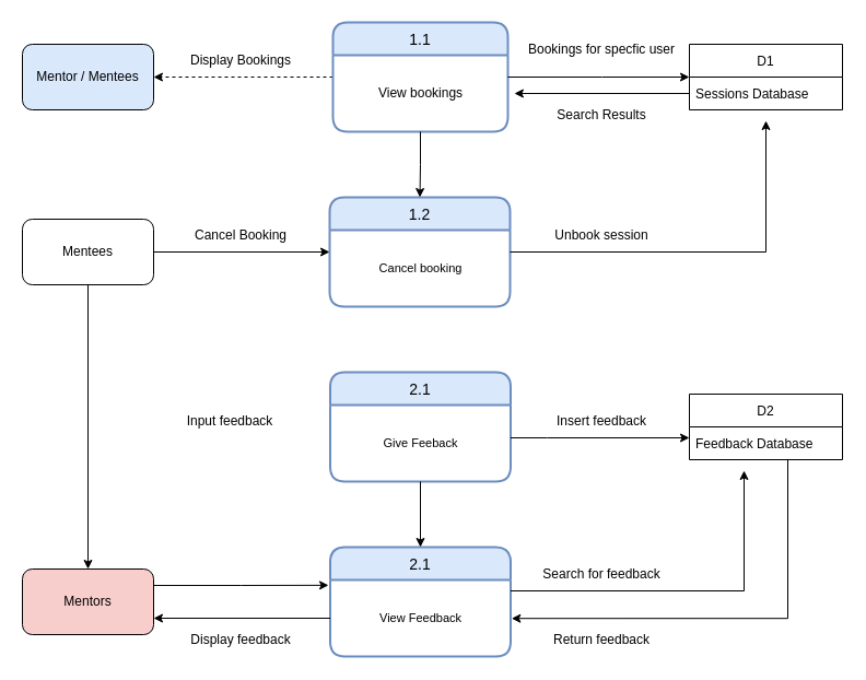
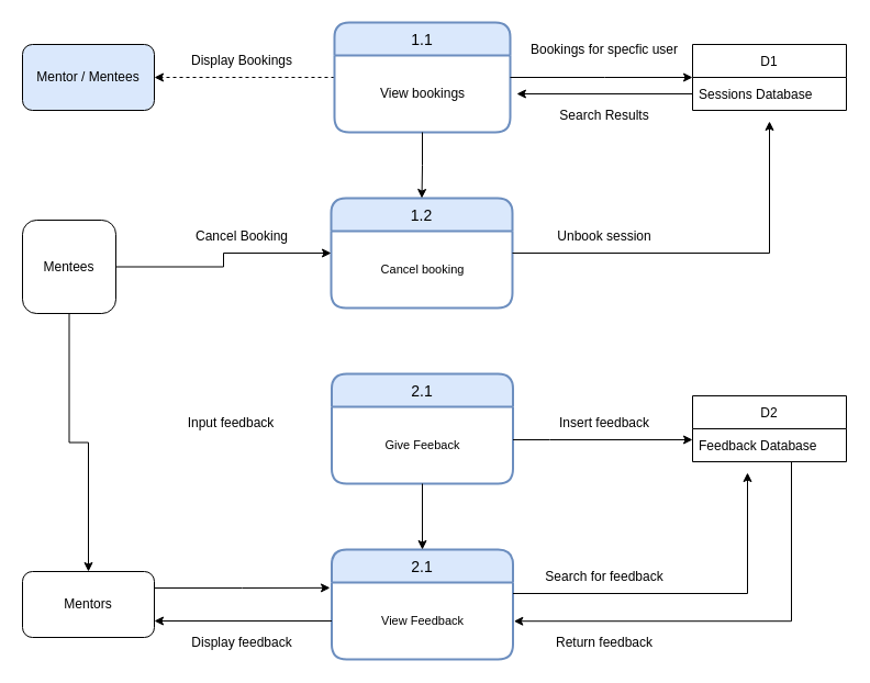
  <mxCell id="0" />
  <mxCell id="1" parent="0" />
  <mxCell id="2" style="edgeStyle=orthogonalEdgeStyle;rounded=0;orthogonalLoop=1;jettySize=auto;html=1;exitX=0;exitY=0.5;exitDx=0;exitDy=0;entryX=1;entryY=0.5;entryDx=0;entryDy=0;dashed=1;" parent="1" source="3" target="6" edge="1"><mxGeometry relative="1" as="geometry" /></mxCell>
  <mxCell id="3" value="1.1" style="swimlane;childLayout=stackLayout;horizontal=1;startSize=30;horizontalStack=0;rounded=1;fontSize=14;fontStyle=0;strokeWidth=2;resizeParent=0;resizeLast=1;shadow=0;dashed=0;align=center;fillColor=#dae8fc;strokeColor=#6c8ebf;" parent="1" vertex="1"><mxGeometry x="304" y="20" width="160" height="100" as="geometry" /></mxCell>
  <mxCell id="4" value="View bookings" style="text;html=1;align=center;verticalAlign=middle;resizable=0;points=[];autosize=1;strokeColor=none;fillColor=none;" parent="3" vertex="1"><mxGeometry y="30" width="160" height="70" as="geometry" /></mxCell>
  <mxCell id="5" style="edgeStyle=orthogonalEdgeStyle;rounded=0;orthogonalLoop=1;jettySize=auto;html=1;exitX=1;exitY=0.75;exitDx=0;exitDy=0;entryX=1;entryY=0.75;entryDx=0;entryDy=0;" parent="1" source="6" target="6" edge="1"><mxGeometry relative="1" as="geometry"><mxPoint x="300" y="84.833" as="targetPoint" /></mxGeometry></mxCell>
  <mxCell id="6" value="Mentor / Mentees" style="rounded=1;whiteSpace=wrap;html=1;fillColor=#dae8fc;" parent="1" vertex="1"><mxGeometry x="20" y="40" width="120" height="60" as="geometry" /></mxCell>
  <mxCell id="7" value="1.2" style="swimlane;childLayout=stackLayout;horizontal=1;startSize=30;horizontalStack=0;rounded=1;fontSize=14;fontStyle=0;strokeWidth=2;resizeParent=0;resizeLast=1;shadow=0;dashed=0;align=center;fillColor=#dae8fc;strokeColor=#6c8ebf;" parent="1" vertex="1"><mxGeometry x="301" y="180" width="165" height="100" as="geometry" /></mxCell>
  <mxCell id="8" value="&lt;font style=&quot;font-size: 11px&quot;&gt;Cancel booking&lt;/font&gt;" style="text;html=1;align=center;verticalAlign=middle;resizable=0;points=[];autosize=1;strokeColor=none;fillColor=none;" parent="7" vertex="1"><mxGeometry y="30" width="165" height="70" as="geometry" /></mxCell>
  <mxCell id="9" value="D1" style="swimlane;fontStyle=0;childLayout=stackLayout;horizontal=1;startSize=30;horizontalStack=0;resizeParent=1;resizeParentMax=0;resizeLast=0;collapsible=1;marginBottom=0;" parent="1" vertex="1"><mxGeometry x="630" y="40" width="140" height="60" as="geometry" /></mxCell>
  <mxCell id="10" value="Sessions Database" style="text;strokeColor=none;fillColor=none;align=left;verticalAlign=middle;spacingLeft=4;spacingRight=4;overflow=hidden;points=[[0,0.5],[1,0.5]];portConstraint=eastwest;rotatable=0;" parent="9" vertex="1"><mxGeometry y="30" width="140" height="30" as="geometry" /></mxCell>
  <mxCell id="11" value="Display Bookings" style="text;html=1;strokeColor=none;fillColor=none;align=center;verticalAlign=middle;whiteSpace=wrap;rounded=0;" parent="1" vertex="1"><mxGeometry x="170" y="40" width="100" height="30" as="geometry" /></mxCell>
  <mxCell id="12" value="Bookings for specfic user" style="text;html=1;strokeColor=none;fillColor=none;align=center;verticalAlign=middle;whiteSpace=wrap;rounded=0;" parent="1" vertex="1"><mxGeometry x="480" y="30" width="140" height="30" as="geometry" /></mxCell>
  <mxCell id="13" style="edgeStyle=orthogonalEdgeStyle;rounded=0;orthogonalLoop=1;jettySize=auto;html=1;startArrow=none;startFill=0;endArrow=classic;endFill=1;" parent="1" source="4" target="7" edge="1"><mxGeometry relative="1" as="geometry" /></mxCell>
  <mxCell id="14" style="edgeStyle=orthogonalEdgeStyle;rounded=0;orthogonalLoop=1;jettySize=auto;html=1;entryX=0;entryY=0.5;entryDx=0;entryDy=0;" parent="1" source="4" target="9" edge="1"><mxGeometry relative="1" as="geometry"><mxPoint x="610" y="85" as="targetPoint" /><Array as="points"><mxPoint x="550" y="70" /><mxPoint x="550" y="70" /></Array></mxGeometry></mxCell>
  <mxCell id="15" style="edgeStyle=orthogonalEdgeStyle;rounded=0;orthogonalLoop=1;jettySize=auto;html=1;entryX=1.037;entryY=0.5;entryDx=0;entryDy=0;entryPerimeter=0;" parent="1" source="10" target="4" edge="1"><mxGeometry relative="1" as="geometry" /></mxCell>
  <mxCell id="16" value="Search Results" style="text;html=1;strokeColor=none;fillColor=none;align=center;verticalAlign=middle;whiteSpace=wrap;rounded=0;" parent="1" vertex="1"><mxGeometry x="500" y="90" width="100" height="30" as="geometry" /></mxCell>
  <mxCell id="17" style="edgeStyle=orthogonalEdgeStyle;rounded=0;orthogonalLoop=1;jettySize=auto;html=1;entryX=0;entryY=0.5;entryDx=0;entryDy=0;" parent="1" source="19" target="7" edge="1"><mxGeometry relative="1" as="geometry" /></mxCell>
  <mxCell id="18" style="edgeStyle=orthogonalEdgeStyle;rounded=0;orthogonalLoop=1;jettySize=auto;html=1;exitX=0.5;exitY=1;exitDx=0;exitDy=0;" parent="1" source="19" target="30" edge="1"><mxGeometry relative="1" as="geometry" /></mxCell>
- <mxCell id="19" value="Mentees" style="rounded=1;whiteSpace=wrap;html=1;" parent="1" vertex="1"><mxGeometry x="20" y="200" width="120" height="60" as="geometry" /></mxCell>
+ <mxCell id="19" value="Mentees" style="rounded=1;whiteSpace=wrap;html=1;" parent="1" vertex="1"><mxGeometry x="20" y="200" width="85" height="85" as="geometry" /></mxCell>
  <mxCell id="20" value="2.1" style="swimlane;childLayout=stackLayout;horizontal=1;startSize=30;horizontalStack=0;rounded=1;fontSize=14;fontStyle=0;strokeWidth=2;resizeParent=0;resizeLast=1;shadow=0;dashed=0;align=center;fillColor=#dae8fc;strokeColor=#6c8ebf;" parent="1" vertex="1"><mxGeometry x="301.5" y="340" width="165" height="100" as="geometry" /></mxCell>
  <mxCell id="21" value="&lt;font style=&quot;font-size: 11px&quot;&gt;Give Feeback&lt;/font&gt;" style="text;html=1;align=center;verticalAlign=middle;resizable=0;points=[];autosize=1;strokeColor=none;fillColor=none;" parent="20" vertex="1"><mxGeometry y="30" width="165" height="70" as="geometry" /></mxCell>
  <mxCell id="22" value="D2" style="swimlane;fontStyle=0;childLayout=stackLayout;horizontal=1;startSize=30;horizontalStack=0;resizeParent=1;resizeParentMax=0;resizeLast=0;collapsible=1;marginBottom=0;" parent="1" vertex="1"><mxGeometry x="630" y="360" width="140" height="60" as="geometry" /></mxCell>
  <mxCell id="23" value="Feedback Database" style="text;strokeColor=none;fillColor=none;align=left;verticalAlign=middle;spacingLeft=4;spacingRight=4;overflow=hidden;points=[[0,0.5],[1,0.5]];portConstraint=eastwest;rotatable=0;" parent="22" vertex="1"><mxGeometry y="30" width="140" height="30" as="geometry" /></mxCell>
  <mxCell id="24" value="Cancel Booking" style="text;html=1;strokeColor=none;fillColor=none;align=center;verticalAlign=middle;whiteSpace=wrap;rounded=0;" parent="1" vertex="1"><mxGeometry x="170" y="200" width="100" height="30" as="geometry" /></mxCell>
  <mxCell id="25" value="Unbook session" style="text;html=1;strokeColor=none;fillColor=none;align=center;verticalAlign=middle;whiteSpace=wrap;rounded=0;" parent="1" vertex="1"><mxGeometry x="500" y="200" width="100" height="30" as="geometry" /></mxCell>
  <mxCell id="26" value="2.1" style="swimlane;childLayout=stackLayout;horizontal=1;startSize=30;horizontalStack=0;rounded=1;fontSize=14;fontStyle=0;strokeWidth=2;resizeParent=0;resizeLast=1;shadow=0;dashed=0;align=center;fillColor=#dae8fc;strokeColor=#6c8ebf;" parent="1" vertex="1"><mxGeometry x="301.5" y="500" width="165" height="100" as="geometry" /></mxCell>
  <mxCell id="27" value="&lt;font style=&quot;font-size: 11px&quot;&gt;View Feedback&lt;/font&gt;" style="text;html=1;align=center;verticalAlign=middle;resizable=0;points=[];autosize=1;strokeColor=none;fillColor=none;" parent="26" vertex="1"><mxGeometry y="30" width="165" height="70" as="geometry" /></mxCell>
  <mxCell id="28" style="edgeStyle=orthogonalEdgeStyle;rounded=0;orthogonalLoop=1;jettySize=auto;html=1;entryX=0.5;entryY=0;entryDx=0;entryDy=0;" parent="1" source="21" target="26" edge="1"><mxGeometry relative="1" as="geometry" /></mxCell>
  <mxCell id="29" style="edgeStyle=orthogonalEdgeStyle;rounded=0;orthogonalLoop=1;jettySize=auto;html=1;exitX=1;exitY=0.25;exitDx=0;exitDy=0;" parent="1" source="30" edge="1"><mxGeometry relative="1" as="geometry"><mxPoint x="300" y="534.862" as="targetPoint" /></mxGeometry></mxCell>
- <mxCell id="30" value="Mentors" style="rounded=1;whiteSpace=wrap;html=1;fillColor=#f8cecc;" parent="1" vertex="1"><mxGeometry x="20" y="520" width="120" height="60" as="geometry" /></mxCell>
+ <mxCell id="30" value="Mentors" style="rounded=1;whiteSpace=wrap;html=1;" parent="1" vertex="1"><mxGeometry x="20" y="520" width="120" height="60" as="geometry" /></mxCell>
  <mxCell id="31" style="edgeStyle=orthogonalEdgeStyle;rounded=0;orthogonalLoop=1;jettySize=auto;html=1;entryX=1;entryY=0.75;entryDx=0;entryDy=0;" parent="1" source="27" target="30" edge="1"><mxGeometry relative="1" as="geometry" /></mxCell>
  <mxCell id="32" value="Input feedback" style="text;html=1;strokeColor=none;fillColor=none;align=center;verticalAlign=middle;whiteSpace=wrap;rounded=0;" parent="1" vertex="1"><mxGeometry x="160" y="370" width="100" height="30" as="geometry" /></mxCell>
  <mxCell id="33" style="edgeStyle=orthogonalEdgeStyle;rounded=0;orthogonalLoop=1;jettySize=auto;html=1;" parent="1" source="8" edge="1"><mxGeometry relative="1" as="geometry"><mxPoint x="700" y="110" as="targetPoint" /><Array as="points"><mxPoint x="700" y="230" /></Array></mxGeometry></mxCell>
  <mxCell id="34" value="Insert feedback" style="text;html=1;strokeColor=none;fillColor=none;align=center;verticalAlign=middle;whiteSpace=wrap;rounded=0;" parent="1" vertex="1"><mxGeometry x="500" y="370" width="100" height="30" as="geometry" /></mxCell>
  <mxCell id="35" style="edgeStyle=orthogonalEdgeStyle;rounded=0;orthogonalLoop=1;jettySize=auto;html=1;entryX=0;entryY=0.333;entryDx=0;entryDy=0;entryPerimeter=0;" parent="1" source="21" target="23" edge="1"><mxGeometry relative="1" as="geometry"><mxPoint x="620" y="405" as="targetPoint" /><Array as="points"><mxPoint x="500" y="400" /><mxPoint x="500" y="400" /></Array></mxGeometry></mxCell>
  <mxCell id="36" style="edgeStyle=orthogonalEdgeStyle;rounded=0;orthogonalLoop=1;jettySize=auto;html=1;" parent="1" source="27" edge="1"><mxGeometry relative="1" as="geometry"><mxPoint x="680" y="430" as="targetPoint" /><Array as="points"><mxPoint x="680" y="540" /></Array></mxGeometry></mxCell>
  <mxCell id="37" style="edgeStyle=orthogonalEdgeStyle;rounded=0;orthogonalLoop=1;jettySize=auto;html=1;entryX=1.005;entryY=0.503;entryDx=0;entryDy=0;entryPerimeter=0;" parent="1" source="23" target="27" edge="1"><mxGeometry relative="1" as="geometry"><Array as="points"><mxPoint x="720" y="565" /></Array></mxGeometry></mxCell>
  <mxCell id="38" value="Search for feedback" style="text;html=1;strokeColor=none;fillColor=none;align=center;verticalAlign=middle;whiteSpace=wrap;rounded=0;" parent="1" vertex="1"><mxGeometry x="490" y="510" width="120" height="30" as="geometry" /></mxCell>
  <mxCell id="39" value="Return feedback" style="text;html=1;strokeColor=none;fillColor=none;align=center;verticalAlign=middle;whiteSpace=wrap;rounded=0;" parent="1" vertex="1"><mxGeometry x="500" y="570" width="100" height="30" as="geometry" /></mxCell>
  <mxCell id="40" value="Display feedback" style="text;html=1;strokeColor=none;fillColor=none;align=center;verticalAlign=middle;whiteSpace=wrap;rounded=0;" parent="1" vertex="1"><mxGeometry x="170" y="570" width="100" height="30" as="geometry" /></mxCell>
